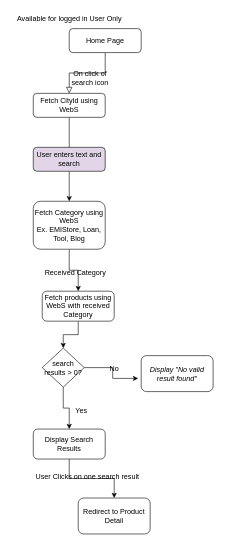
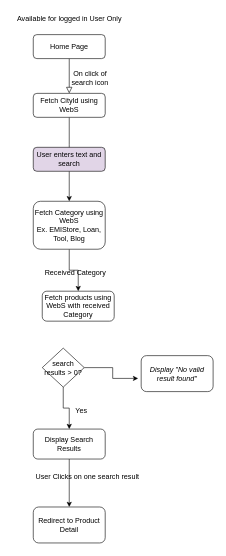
  <mxCell id="0" />
  <mxCell id="1" parent="0" />
  <mxCell id="2" value="" style="rounded=0;html=1;jettySize=auto;orthogonalLoop=1;fontSize=11;endArrow=block;endFill=0;endSize=8;strokeWidth=1;shadow=0;labelBackgroundColor=none;edgeStyle=orthogonalEdgeStyle;entryX=0.5;entryY=0;entryDx=0;entryDy=0;" parent="1" source="3" target="5" edge="1"><mxGeometry relative="1" as="geometry"><mxPoint x="115" y="165" as="targetPoint" /></mxGeometry></mxCell>
- <mxCell id="3" value="Home Page" style="rounded=1;whiteSpace=wrap;html=1;fontSize=12;glass=0;strokeWidth=1;shadow=0;" parent="1" vertex="1"><mxGeometry x="115" y="47" width="120" height="40" as="geometry" /></mxCell>
+ <mxCell id="3" value="Home Page" style="rounded=1;whiteSpace=wrap;html=1;fontSize=12;glass=0;strokeWidth=1;shadow=0;" parent="1" vertex="1"><mxGeometry x="55" y="57" width="120" height="40" as="geometry" /></mxCell>
  <mxCell id="4" value="" style="rounded=0;html=1;jettySize=auto;orthogonalLoop=1;fontSize=11;endArrow=block;endFill=0;endSize=8;strokeWidth=1;shadow=0;labelBackgroundColor=none;edgeStyle=orthogonalEdgeStyle;" parent="1" source="5" edge="1"><mxGeometry y="20" relative="1" as="geometry"><mxPoint as="offset" /><mxPoint x="115" y="245" as="sourcePoint" /><mxPoint x="115" y="285" as="targetPoint" /></mxGeometry></mxCell>
  <mxCell id="5" value="Fetch CityId using WebS" style="rounded=1;whiteSpace=wrap;html=1;fontSize=12;glass=0;strokeWidth=1;shadow=0;" parent="1" vertex="1"><mxGeometry x="55" y="155" width="120" height="40" as="geometry" /></mxCell>
  <mxCell id="6" style="edgeStyle=orthogonalEdgeStyle;rounded=0;orthogonalLoop=1;jettySize=auto;html=1;entryX=0.5;entryY=0;entryDx=0;entryDy=0;" edge="1" parent="1" source="7" target="13"><mxGeometry relative="1" as="geometry"><mxPoint x="115" y="505" as="targetPoint" /></mxGeometry></mxCell>
  <mxCell id="7" value="Fetch Category using WebS&lt;br&gt;Ex.&amp;nbsp;&lt;span&gt;EMIStore, Loan, Tool, Blog&lt;/span&gt;" style="rounded=1;whiteSpace=wrap;html=1;fontSize=12;glass=0;strokeWidth=1;shadow=0;" parent="1" vertex="1"><mxGeometry x="55" y="335" width="120" height="80" as="geometry" /></mxCell>
  <mxCell id="8" style="edgeStyle=orthogonalEdgeStyle;rounded=0;orthogonalLoop=1;jettySize=auto;html=1;entryX=0.5;entryY=0;entryDx=0;entryDy=0;" edge="1" parent="1" source="9" target="7"><mxGeometry relative="1" as="geometry" /></mxCell>
  <mxCell id="9" value="User enters text and search" style="rounded=1;whiteSpace=wrap;html=1;fontSize=12;glass=0;strokeWidth=1;shadow=0;fillColor=#e1d5e7;" parent="1" vertex="1"><mxGeometry x="55" y="245" width="120" height="40" as="geometry" /></mxCell>
  <mxCell id="10" value="Available for logged in User Only" style="text;html=1;align=center;verticalAlign=middle;resizable=0;points=[];autosize=1;" vertex="1" parent="1"><mxGeometry x="20" y="20" width="190" height="20" as="geometry" /></mxCell>
  <mxCell id="11" value="On click of search icon" style="text;html=1;strokeColor=none;fillColor=none;align=center;verticalAlign=middle;whiteSpace=wrap;rounded=0;" vertex="1" parent="1"><mxGeometry x="115" y="109" width="70" height="40" as="geometry" /></mxCell>
- <mxCell id="12" style="edgeStyle=orthogonalEdgeStyle;rounded=0;orthogonalLoop=1;jettySize=auto;html=1;exitX=0.5;exitY=1;exitDx=0;exitDy=0;entryX=0.5;entryY=0;entryDx=0;entryDy=0;" edge="1" parent="1" source="13" target="17"><mxGeometry relative="1" as="geometry" /></mxCell>
  <mxCell id="13" value="Fetch products using WebS with received Category" style="rounded=1;whiteSpace=wrap;html=1;" vertex="1" parent="1"><mxGeometry x="70" y="485" width="120" height="50" as="geometry" /></mxCell>
  <mxCell id="14" value="Received Category" style="text;html=1;align=center;verticalAlign=middle;resizable=0;points=[];autosize=1;" vertex="1" parent="1"><mxGeometry x="65" y="445" width="120" height="20" as="geometry" /></mxCell>
  <mxCell id="15" style="edgeStyle=orthogonalEdgeStyle;rounded=0;orthogonalLoop=1;jettySize=auto;html=1;exitX=0.5;exitY=1;exitDx=0;exitDy=0;entryX=0.5;entryY=0;entryDx=0;entryDy=0;" edge="1" parent="1" source="17" target="19"><mxGeometry relative="1" as="geometry" /></mxCell>
  <mxCell id="16" style="edgeStyle=orthogonalEdgeStyle;rounded=0;orthogonalLoop=1;jettySize=auto;html=1;exitX=1;exitY=0.5;exitDx=0;exitDy=0;entryX=-0.042;entryY=0.633;entryDx=0;entryDy=0;entryPerimeter=0;" edge="1" parent="1" source="17" target="20"><mxGeometry relative="1" as="geometry" /></mxCell>
  <mxCell id="17" value="search results &amp;gt; 0?" style="rhombus;whiteSpace=wrap;html=1;" vertex="1" parent="1"><mxGeometry x="70" y="580" width="70" height="65" as="geometry" /></mxCell>
  <mxCell id="18" style="edgeStyle=orthogonalEdgeStyle;rounded=0;orthogonalLoop=1;jettySize=auto;html=1;entryX=0.5;entryY=0;entryDx=0;entryDy=0;" edge="1" parent="1" source="19" target="23"><mxGeometry relative="1" as="geometry" /></mxCell>
  <mxCell id="19" value="Display Search Results" style="rounded=1;whiteSpace=wrap;html=1;" vertex="1" parent="1"><mxGeometry x="55" y="715" width="120" height="50" as="geometry" /></mxCell>
  <mxCell id="20" value="&lt;em&gt;Display &quot;No valid result found&quot;&lt;/em&gt;" style="rounded=1;whiteSpace=wrap;html=1;" vertex="1" parent="1"><mxGeometry x="235" y="592.5" width="120" height="60" as="geometry" /></mxCell>
  <mxCell id="21" value="Yes" style="text;html=1;align=center;verticalAlign=middle;resizable=0;points=[];autosize=1;" vertex="1" parent="1"><mxGeometry x="115" y="675" width="40" height="20" as="geometry" /></mxCell>
- <mxCell id="22" value="No" style="text;html=1;align=center;verticalAlign=middle;resizable=0;points=[];autosize=1;" vertex="1" parent="1"><mxGeometry x="175" y="605" width="30" height="20" as="geometry" /></mxCell>
- <mxCell id="23" value="Redirect to Product Detail" style="rounded=1;whiteSpace=wrap;html=1;" vertex="1" parent="1"><mxGeometry x="130" y="830" width="120" height="60" as="geometry" /></mxCell>
+ <mxCell id="23" value="Redirect to Product Detail" style="rounded=1;whiteSpace=wrap;html=1;" vertex="1" parent="1"><mxGeometry x="55" y="845" width="120" height="60" as="geometry" /></mxCell>
  <mxCell id="24" value="User Clicks on one search result" style="text;html=1;align=center;verticalAlign=middle;resizable=0;points=[];autosize=1;" vertex="1" parent="1"><mxGeometry x="50" y="785" width="190" height="20" as="geometry" /></mxCell>
